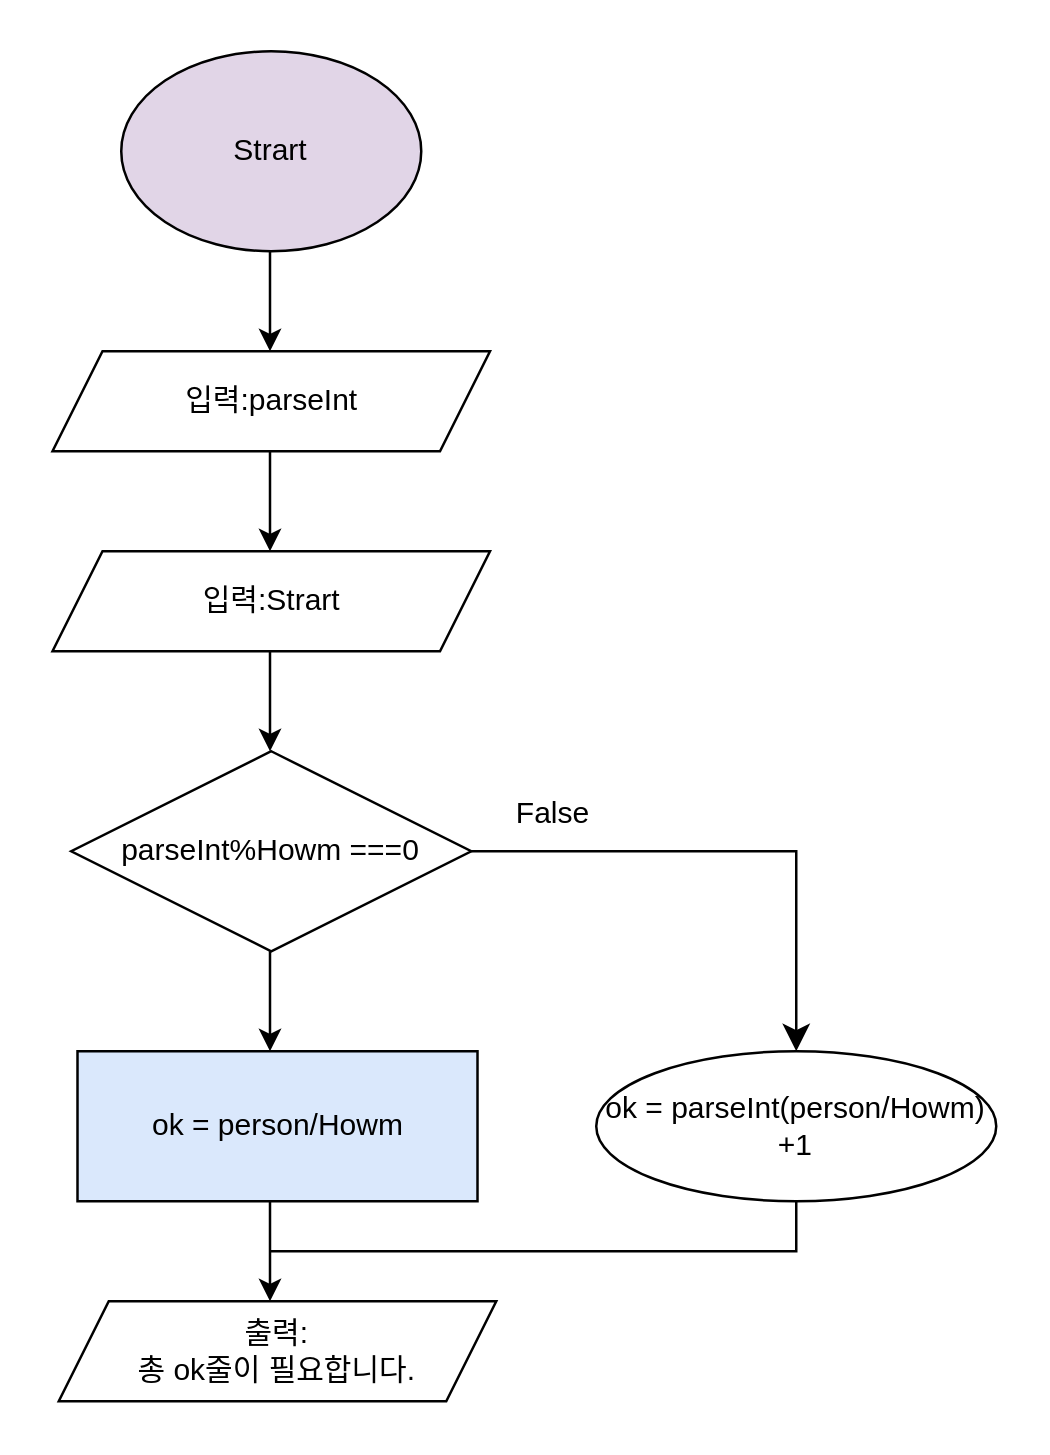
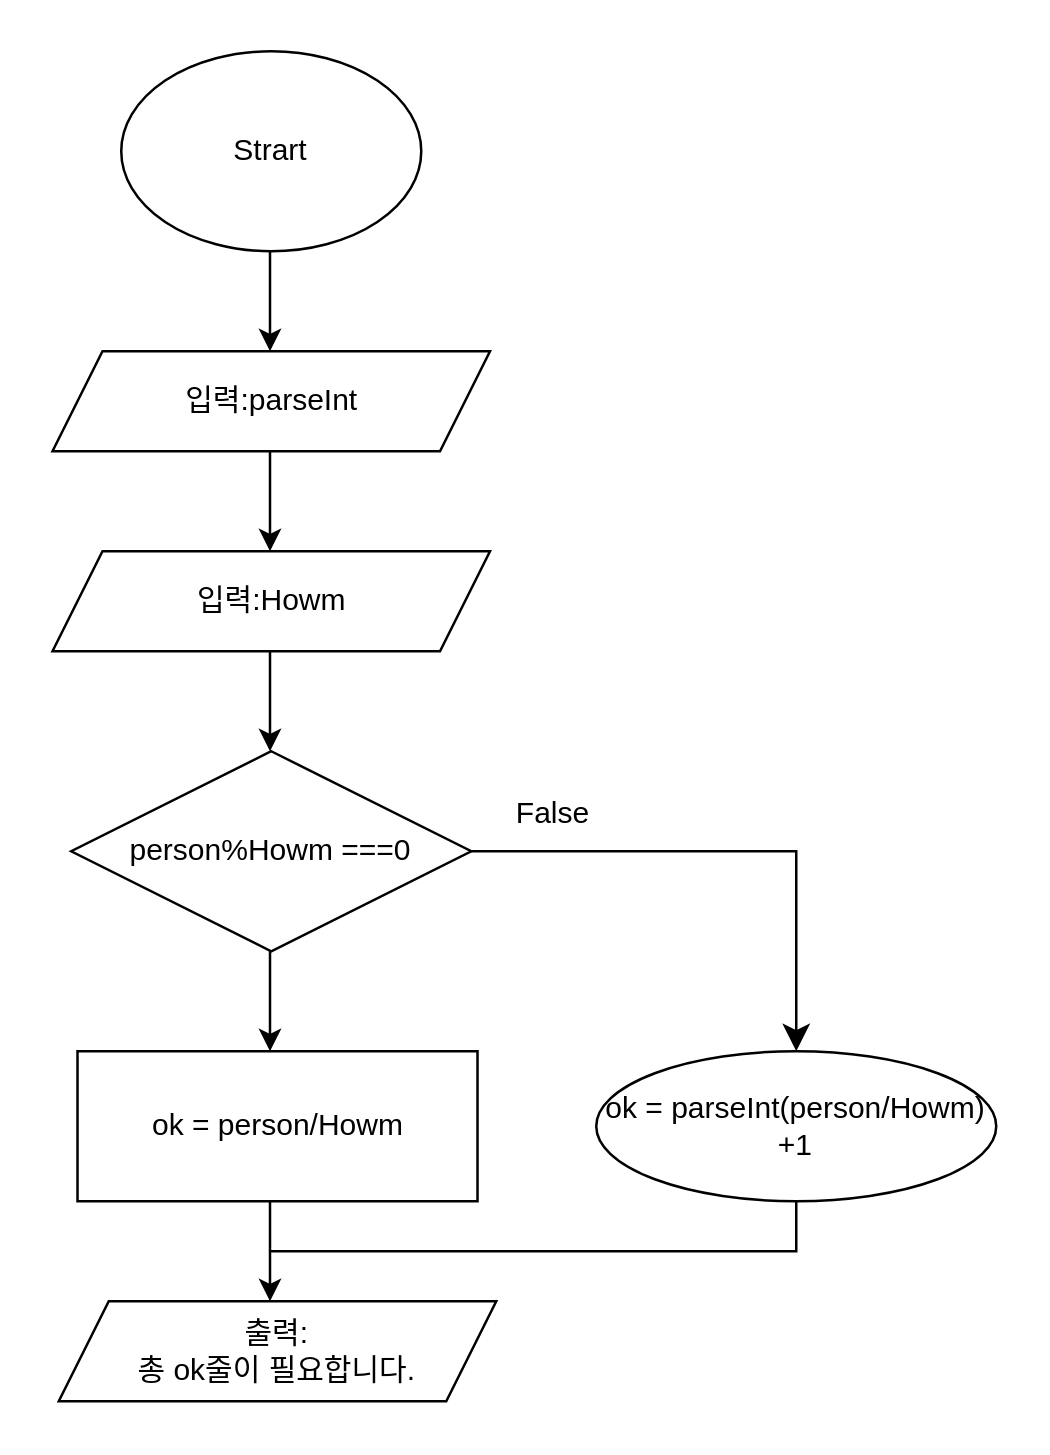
  <mxCell id="0" />
  <mxCell id="1" parent="0" />
- <mxCell id="2" value="Strart" style="ellipse;whiteSpace=wrap;html=1;fillColor=#e1d5e7;" vertex="1" parent="1"><mxGeometry x="48" y="20" width="120" height="80" as="geometry" /></mxCell>
+ <mxCell id="2" value="Strart" style="ellipse;whiteSpace=wrap;html=1;" vertex="1" parent="1"><mxGeometry x="48" y="20" width="120" height="80" as="geometry" /></mxCell>
  <mxCell id="3" value="입력:parseInt" style="shape=parallelogram;perimeter=parallelogramPerimeter;whiteSpace=wrap;html=1;fixedSize=1;" vertex="1" parent="1"><mxGeometry x="20.5" y="140" width="175" height="40" as="geometry" /></mxCell>
- <mxCell id="4" value="입력:Strart" style="shape=parallelogram;perimeter=parallelogramPerimeter;whiteSpace=wrap;html=1;fixedSize=1;" vertex="1" parent="1"><mxGeometry x="20.5" y="220" width="175" height="40" as="geometry" /></mxCell>
- <mxCell id="5" value="parseInt%Howm ===0" style="rhombus;whiteSpace=wrap;html=1;" vertex="1" parent="1"><mxGeometry x="28" y="300" width="160" height="80" as="geometry" /></mxCell>
- <mxCell id="6" value="ok = person/Howm" style="rounded=0;whiteSpace=wrap;html=1;fillColor=#dae8fc;" vertex="1" parent="1"><mxGeometry x="30.5" y="420" width="160" height="60" as="geometry" /></mxCell>
+ <mxCell id="4" value="입력:Howm" style="shape=parallelogram;perimeter=parallelogramPerimeter;whiteSpace=wrap;html=1;fixedSize=1;" vertex="1" parent="1"><mxGeometry x="20.5" y="220" width="175" height="40" as="geometry" /></mxCell>
+ <mxCell id="5" value="person%Howm ===0" style="rhombus;whiteSpace=wrap;html=1;" vertex="1" parent="1"><mxGeometry x="28" y="300" width="160" height="80" as="geometry" /></mxCell>
+ <mxCell id="6" value="ok = person/Howm" style="rounded=0;whiteSpace=wrap;html=1;" vertex="1" parent="1"><mxGeometry x="30.5" y="420" width="160" height="60" as="geometry" /></mxCell>
  <mxCell id="7" value="ok = parseInt(person/Howm)&lt;br&gt;+1" style="ellipse;whiteSpace=wrap;html=1;" vertex="1" parent="1"><mxGeometry x="238" y="420" width="160" height="60" as="geometry" /></mxCell>
  <mxCell id="8" value="출력:&lt;br&gt;총 ok줄이 필요합니다." style="shape=parallelogram;perimeter=parallelogramPerimeter;whiteSpace=wrap;html=1;fixedSize=1;" vertex="1" parent="1"><mxGeometry x="23" y="520" width="175" height="40" as="geometry" /></mxCell>
  <mxCell id="9" value="" style="endArrow=classic;html=1;rounded=0;" edge="1" parent="1"><mxGeometry width="50" height="50" relative="1" as="geometry"><mxPoint x="107.5" y="100" as="sourcePoint" /><mxPoint x="107.5" y="140" as="targetPoint" /></mxGeometry></mxCell>
  <mxCell id="10" value="" style="endArrow=classic;html=1;rounded=0;" edge="1" parent="1"><mxGeometry width="50" height="50" relative="1" as="geometry"><mxPoint x="107.5" y="180" as="sourcePoint" /><mxPoint x="107.5" y="220" as="targetPoint" /></mxGeometry></mxCell>
  <mxCell id="11" value="" style="endArrow=classic;html=1;rounded=0;" edge="1" parent="1"><mxGeometry width="50" height="50" relative="1" as="geometry"><mxPoint x="107.5" y="480" as="sourcePoint" /><mxPoint x="107.5" y="520" as="targetPoint" /></mxGeometry></mxCell>
  <mxCell id="12" value="" style="endArrow=classic;html=1;rounded=0;" edge="1" parent="1"><mxGeometry width="50" height="50" relative="1" as="geometry"><mxPoint x="107.5" y="380" as="sourcePoint" /><mxPoint x="107.5" y="420" as="targetPoint" /></mxGeometry></mxCell>
  <mxCell id="13" value="" style="endArrow=classic;html=1;rounded=0;" edge="1" parent="1"><mxGeometry width="50" height="50" relative="1" as="geometry"><mxPoint x="107.5" y="260" as="sourcePoint" /><mxPoint x="107.5" y="300" as="targetPoint" /></mxGeometry></mxCell>
  <mxCell id="14" value="" style="edgeStyle=segmentEdgeStyle;endArrow=classic;html=1;curved=0;rounded=0;endSize=8;startSize=8;entryX=0.5;entryY=0;entryDx=0;entryDy=0;" edge="1" parent="1" target="7"><mxGeometry width="50" height="50" relative="1" as="geometry"><mxPoint x="188" y="340" as="sourcePoint" /><mxPoint x="318" y="410" as="targetPoint" /></mxGeometry></mxCell>
  <mxCell id="15" value="" style="shape=partialRectangle;whiteSpace=wrap;html=1;bottom=0;right=0;fillColor=none;rotation=-180;" vertex="1" parent="1"><mxGeometry x="108" y="480" width="210" height="20" as="geometry" /></mxCell>
  <mxCell id="16" value="False" style="text;html=1;strokeColor=none;fillColor=none;align=center;verticalAlign=middle;whiteSpace=wrap;rounded=0;" vertex="1" parent="1"><mxGeometry x="190.5" y="310" width="60" height="30" as="geometry" /></mxCell>
